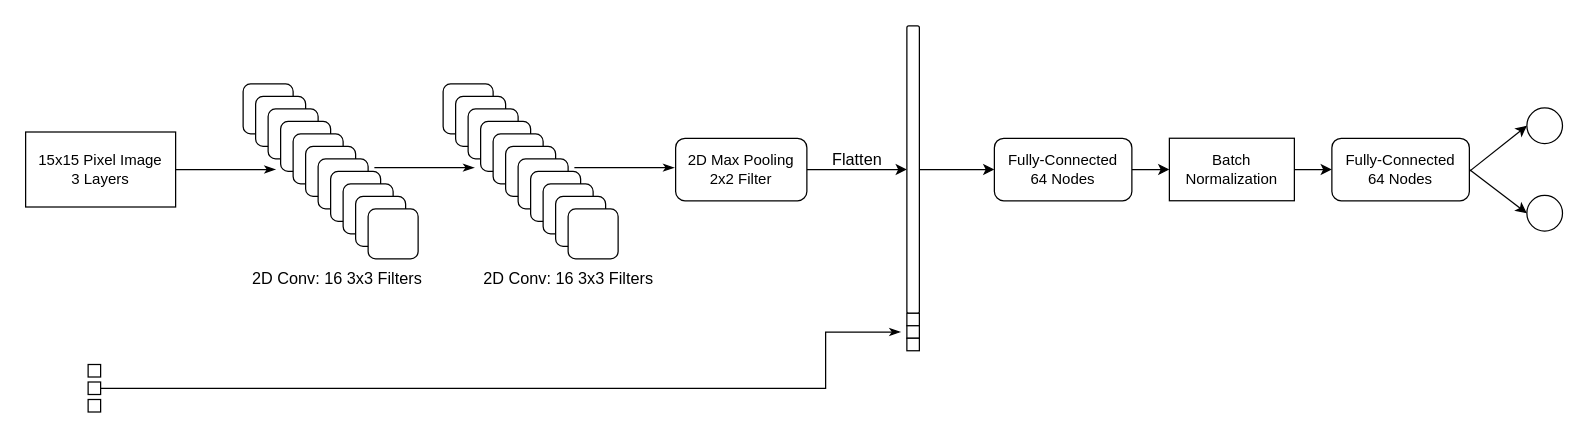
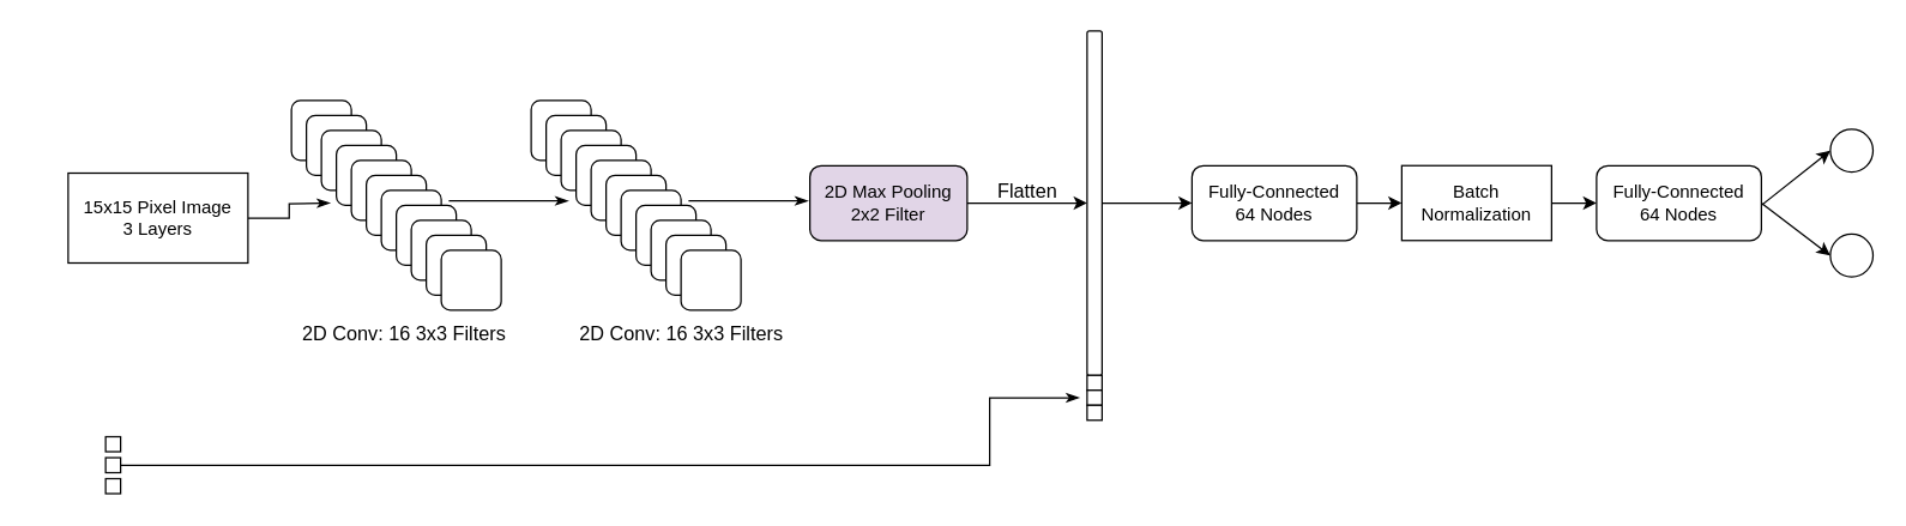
  <mxCell id="0" />
  <mxCell id="1" parent="0" />
  <mxCell id="2" value="" style="edgeStyle=orthogonalEdgeStyle;rounded=0;orthogonalLoop=1;jettySize=auto;html=1;labelBackgroundColor=none;endArrow=classicThin;endFill=1;fontSize=13;" edge="1" parent="1" source="3"><mxGeometry relative="1" as="geometry"><mxPoint x="220" y="135" as="targetPoint" /></mxGeometry></mxCell>
- <mxCell id="3" value="&lt;div&gt;15x15 Pixel Image&lt;/div&gt;&lt;div&gt;3 Layers&lt;br&gt;&lt;/div&gt;" style="rounded=0;whiteSpace=wrap;html=1;" vertex="1" parent="1"><mxGeometry x="20" y="105" width="120" height="60" as="geometry" /></mxCell>
+ <mxCell id="3" value="&lt;div&gt;15x15 Pixel Image&lt;/div&gt;&lt;div&gt;3 Layers&lt;br&gt;&lt;/div&gt;" style="rounded=0;whiteSpace=wrap;html=1;" vertex="1" parent="1"><mxGeometry x="45" y="115" width="120" height="60" as="geometry" /></mxCell>
  <mxCell id="4" value="" style="rounded=1;whiteSpace=wrap;html=1;" vertex="1" parent="1"><mxGeometry x="194" y="66.5" width="40" height="40" as="geometry" /></mxCell>
  <mxCell id="5" value="" style="rounded=1;whiteSpace=wrap;html=1;" vertex="1" parent="1"><mxGeometry x="204" y="76.5" width="40" height="40" as="geometry" /></mxCell>
  <mxCell id="6" value="" style="rounded=1;whiteSpace=wrap;html=1;" vertex="1" parent="1"><mxGeometry x="214" y="86.5" width="40" height="40" as="geometry" /></mxCell>
  <mxCell id="7" value="" style="rounded=1;whiteSpace=wrap;html=1;" vertex="1" parent="1"><mxGeometry x="224" y="96.5" width="40" height="40" as="geometry" /></mxCell>
  <mxCell id="8" value="" style="edgeStyle=orthogonalEdgeStyle;rounded=0;orthogonalLoop=1;jettySize=auto;html=1;labelBackgroundColor=none;endArrow=classicThin;endFill=1;fontSize=13;" edge="1" parent="1"><mxGeometry relative="1" as="geometry"><mxPoint x="299" y="133.5" as="sourcePoint" /><mxPoint x="379" y="133.5" as="targetPoint" /></mxGeometry></mxCell>
  <mxCell id="9" value="" style="rounded=1;whiteSpace=wrap;html=1;" vertex="1" parent="1"><mxGeometry x="234" y="106.5" width="40" height="40" as="geometry" /></mxCell>
  <mxCell id="10" value="" style="rounded=1;whiteSpace=wrap;html=1;" vertex="1" parent="1"><mxGeometry x="244" y="116.5" width="40" height="40" as="geometry" /></mxCell>
  <mxCell id="11" value="" style="rounded=1;whiteSpace=wrap;html=1;" vertex="1" parent="1"><mxGeometry x="254" y="126.5" width="40" height="40" as="geometry" /></mxCell>
  <mxCell id="12" value="" style="rounded=1;whiteSpace=wrap;html=1;" vertex="1" parent="1"><mxGeometry x="264" y="136.5" width="40" height="40" as="geometry" /></mxCell>
  <mxCell id="13" value="" style="rounded=1;whiteSpace=wrap;html=1;" vertex="1" parent="1"><mxGeometry x="274" y="146.5" width="40" height="40" as="geometry" /></mxCell>
  <mxCell id="14" value="" style="rounded=1;whiteSpace=wrap;html=1;" vertex="1" parent="1"><mxGeometry x="284" y="156.5" width="40" height="40" as="geometry" /></mxCell>
  <mxCell id="15" value="2D Conv: 16 3x3 Filters" style="text;html=1;resizable=0;autosize=1;align=center;verticalAlign=middle;points=[];fillColor=none;strokeColor=none;rounded=0;fontSize=13;" vertex="1" parent="1"><mxGeometry x="194" y="211.5" width="150" height="20" as="geometry" /></mxCell>
  <mxCell id="16" value="" style="rounded=1;whiteSpace=wrap;html=1;" vertex="1" parent="1"><mxGeometry x="294" y="166.5" width="40" height="40" as="geometry" /></mxCell>
  <mxCell id="17" value="" style="rounded=1;whiteSpace=wrap;html=1;" vertex="1" parent="1"><mxGeometry x="354" y="66.5" width="40" height="40" as="geometry" /></mxCell>
  <mxCell id="18" value="" style="rounded=1;whiteSpace=wrap;html=1;" vertex="1" parent="1"><mxGeometry x="364" y="76.5" width="40" height="40" as="geometry" /></mxCell>
  <mxCell id="19" value="" style="rounded=1;whiteSpace=wrap;html=1;" vertex="1" parent="1"><mxGeometry x="374" y="86.5" width="40" height="40" as="geometry" /></mxCell>
  <mxCell id="20" value="" style="rounded=1;whiteSpace=wrap;html=1;" vertex="1" parent="1"><mxGeometry x="384" y="96.5" width="40" height="40" as="geometry" /></mxCell>
  <mxCell id="21" value="" style="rounded=1;whiteSpace=wrap;html=1;" vertex="1" parent="1"><mxGeometry x="394" y="106.5" width="40" height="40" as="geometry" /></mxCell>
  <mxCell id="22" value="" style="rounded=1;whiteSpace=wrap;html=1;" vertex="1" parent="1"><mxGeometry x="404" y="116.5" width="40" height="40" as="geometry" /></mxCell>
  <mxCell id="23" value="" style="rounded=1;whiteSpace=wrap;html=1;" vertex="1" parent="1"><mxGeometry x="414" y="126.5" width="40" height="40" as="geometry" /></mxCell>
  <mxCell id="24" value="" style="rounded=1;whiteSpace=wrap;html=1;" vertex="1" parent="1"><mxGeometry x="424" y="136.5" width="40" height="40" as="geometry" /></mxCell>
  <mxCell id="25" value="" style="rounded=1;whiteSpace=wrap;html=1;" vertex="1" parent="1"><mxGeometry x="434" y="146.5" width="40" height="40" as="geometry" /></mxCell>
  <mxCell id="26" value="" style="rounded=1;whiteSpace=wrap;html=1;" vertex="1" parent="1"><mxGeometry x="444" y="156.5" width="40" height="40" as="geometry" /></mxCell>
  <mxCell id="27" value="2D Conv: 16 3x3 Filters" style="text;html=1;resizable=0;autosize=1;align=center;verticalAlign=middle;points=[];fillColor=none;strokeColor=none;rounded=0;fontSize=13;" vertex="1" parent="1"><mxGeometry x="379" y="211.5" width="150" height="20" as="geometry" /></mxCell>
  <mxCell id="28" value="" style="rounded=1;whiteSpace=wrap;html=1;" vertex="1" parent="1"><mxGeometry x="454" y="166.5" width="40" height="40" as="geometry" /></mxCell>
  <mxCell id="29" value="&lt;div&gt;Flatten&lt;/div&gt;&lt;div&gt;&lt;br&gt;&lt;/div&gt;" style="edgeStyle=orthogonalEdgeStyle;rounded=0;orthogonalLoop=1;jettySize=auto;html=1;fontSize=13;labelBackgroundColor=none;" edge="1" parent="1" source="30" target="32"><mxGeometry relative="1" as="geometry"><Array as="points"><mxPoint x="705" y="135" /><mxPoint x="705" y="135" /></Array></mxGeometry></mxCell>
- <mxCell id="30" value="&lt;div&gt;2D Max Pooling&lt;/div&gt;&lt;div&gt;2x2 Filter&lt;br&gt;&lt;/div&gt;" style="rounded=1;whiteSpace=wrap;html=1;" vertex="1" parent="1"><mxGeometry x="540" y="110" width="105" height="50" as="geometry" /></mxCell>
+ <mxCell id="30" value="&lt;div&gt;2D Max Pooling&lt;/div&gt;&lt;div&gt;2x2 Filter&lt;br&gt;&lt;/div&gt;" style="rounded=1;whiteSpace=wrap;html=1;fillColor=#e1d5e7;" vertex="1" parent="1"><mxGeometry x="540" y="110" width="105" height="50" as="geometry" /></mxCell>
  <mxCell id="31" value="" style="edgeStyle=orthogonalEdgeStyle;rounded=0;orthogonalLoop=1;jettySize=auto;html=1;labelBackgroundColor=none;fontSize=13;" edge="1" parent="1" source="32" target="34"><mxGeometry relative="1" as="geometry" /></mxCell>
  <mxCell id="32" value="" style="rounded=1;whiteSpace=wrap;html=1;" vertex="1" parent="1"><mxGeometry x="725" y="20" width="10" height="230" as="geometry" /></mxCell>
  <mxCell id="33" value="" style="edgeStyle=orthogonalEdgeStyle;rounded=0;orthogonalLoop=1;jettySize=auto;html=1;fontSize=13;" edge="1" parent="1" source="34" target="37"><mxGeometry relative="1" as="geometry" /></mxCell>
  <mxCell id="34" value="&lt;div&gt;Fully-Connected&lt;/div&gt;&lt;div&gt;64 Nodes&lt;br&gt;&lt;/div&gt;" style="rounded=1;whiteSpace=wrap;html=1;" vertex="1" parent="1"><mxGeometry x="795" y="110" width="110" height="50" as="geometry" /></mxCell>
  <mxCell id="35" value="&lt;div&gt;Fully-Connected&lt;/div&gt;&lt;div&gt;64 Nodes&lt;br&gt;&lt;/div&gt;" style="rounded=1;whiteSpace=wrap;html=1;" vertex="1" parent="1"><mxGeometry x="1065" y="110" width="110" height="50" as="geometry" /></mxCell>
  <mxCell id="36" value="" style="edgeStyle=orthogonalEdgeStyle;rounded=0;orthogonalLoop=1;jettySize=auto;html=1;fontSize=13;" edge="1" parent="1" source="37" target="35"><mxGeometry relative="1" as="geometry" /></mxCell>
  <mxCell id="37" value="&lt;div&gt;Batch Normalization&lt;br&gt;&lt;/div&gt;" style="whiteSpace=wrap;html=1;rounded=0;" vertex="1" parent="1"><mxGeometry x="935" y="110" width="100" height="50" as="geometry" /></mxCell>
  <mxCell id="38" value="" style="edgeStyle=orthogonalEdgeStyle;rounded=0;orthogonalLoop=1;jettySize=auto;html=1;labelBackgroundColor=none;endArrow=classicThin;endFill=1;fontSize=13;" edge="1" parent="1"><mxGeometry relative="1" as="geometry"><mxPoint x="459" y="133.5" as="sourcePoint" /><mxPoint x="539" y="133.5" as="targetPoint" /></mxGeometry></mxCell>
  <mxCell id="39" value="" style="ellipse;whiteSpace=wrap;html=1;aspect=fixed;fontSize=13;" vertex="1" parent="1"><mxGeometry x="1221" y="85.75" width="28.5" height="28.5" as="geometry" /></mxCell>
  <mxCell id="40" value="" style="ellipse;whiteSpace=wrap;html=1;aspect=fixed;fontSize=13;" vertex="1" parent="1"><mxGeometry x="1221" y="155.75" width="28.5" height="28.5" as="geometry" /></mxCell>
  <mxCell id="41" value="" style="endArrow=classic;html=1;labelBackgroundColor=none;fontSize=13;entryX=0;entryY=0.5;entryDx=0;entryDy=0;" edge="1" parent="1" target="39"><mxGeometry width="50" height="50" relative="1" as="geometry"><mxPoint x="1175" y="136.5" as="sourcePoint" /><mxPoint x="1225" y="86.5" as="targetPoint" /></mxGeometry></mxCell>
  <mxCell id="42" value="" style="endArrow=classic;html=1;labelBackgroundColor=none;fontSize=13;entryX=0;entryY=0.5;entryDx=0;entryDy=0;exitX=1;exitY=0.5;exitDx=0;exitDy=0;" edge="1" parent="1" source="35" target="40"><mxGeometry width="50" height="50" relative="1" as="geometry"><mxPoint x="1185" y="146.5" as="sourcePoint" /><mxPoint x="1231" y="110" as="targetPoint" /></mxGeometry></mxCell>
  <mxCell id="43" value="" style="whiteSpace=wrap;html=1;aspect=fixed;fontSize=13;" vertex="1" parent="1"><mxGeometry x="70" y="291" width="10" height="10" as="geometry" /></mxCell>
  <mxCell id="44" value="" style="edgeStyle=orthogonalEdgeStyle;rounded=0;orthogonalLoop=1;jettySize=auto;html=1;labelBackgroundColor=none;endArrow=classicThin;endFill=1;fontSize=13;" edge="1" parent="1" source="45"><mxGeometry relative="1" as="geometry"><mxPoint x="720" y="265" as="targetPoint" /><Array as="points"><mxPoint x="660" y="310" /><mxPoint x="660" y="265" /></Array></mxGeometry></mxCell>
  <mxCell id="45" value="" style="whiteSpace=wrap;html=1;aspect=fixed;fontSize=13;" vertex="1" parent="1"><mxGeometry x="70" y="305" width="10" height="10" as="geometry" /></mxCell>
  <mxCell id="46" value="" style="whiteSpace=wrap;html=1;aspect=fixed;fontSize=13;" vertex="1" parent="1"><mxGeometry x="70" y="319" width="10" height="10" as="geometry" /></mxCell>
  <mxCell id="47" value="" style="whiteSpace=wrap;html=1;aspect=fixed;fontSize=13;" vertex="1" parent="1"><mxGeometry x="725" y="250" width="10" height="10" as="geometry" /></mxCell>
  <mxCell id="48" value="" style="whiteSpace=wrap;html=1;aspect=fixed;fontSize=13;" vertex="1" parent="1"><mxGeometry x="725" y="260" width="10" height="10" as="geometry" /></mxCell>
  <mxCell id="49" value="" style="whiteSpace=wrap;html=1;aspect=fixed;fontSize=13;" vertex="1" parent="1"><mxGeometry x="725" y="270" width="10" height="10" as="geometry" /></mxCell>
